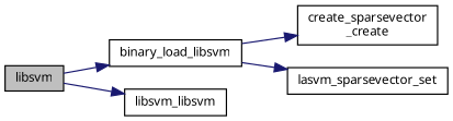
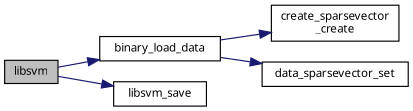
  digraph {
    fontname="Noto Sans"
    rankdir=LR
    node [color=black fillcolor=white fontname="Noto Sans" fontsize=10 shape=record style=filled]
    edge [color=midnightblue fontname="Noto Sans" fontsize=10 labelfontname=Helvetica labelfontsize=10 style=solid]
    n1 [fillcolor=grey75 fontcolor=black height=0.2 label=libsvm width=0.4]
-   n2 [height=0.2 label=binary_load_libsvm width=0.4]
-   n3 [height=0.2 label=libsvm_libsvm width=0.4]
+   n2 [height=0.2 label=binary_load_data width=0.4]
+   n3 [height=0.2 label=libsvm_save width=0.4]
    n4 [height=0.2 label="create_sparsevector\l_create" width=0.4]
-   n5 [height=0.2 label=lasvm_sparsevector_set width=0.4]
+   n5 [height=0.2 label=data_sparsevector_set width=0.4]
    n1 -> n2
    n1 -> n3
    n2 -> n4
    n2 -> n5
  }
